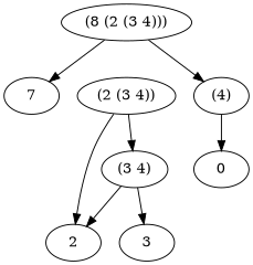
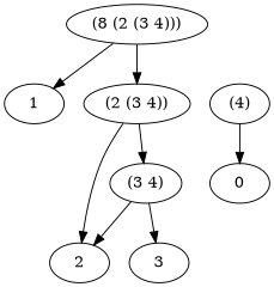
  digraph {
    n1 [label="(8 (2 (3 4)))"]
-   1 [label=7]
+   1
    "(2 (3 4))"
    2
    "(3 4)"
    3
    n7 [label=0]
    "(4)"
    n1 -> 1
-   n1 -> "(4)"
+   n1 -> "(2 (3 4))"
    "(2 (3 4))" -> 2
    "(2 (3 4))" -> "(3 4)"
    "(3 4)" -> 2
    "(3 4)" -> 3
    "(4)" -> n7
  }
